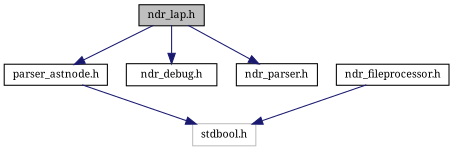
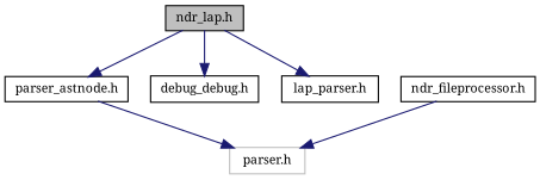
  digraph {
    fontname="Noto Serif"
    node [color=black fillcolor=white fontname="Noto Serif" fontsize=10 shape=record style=filled]
    edge [color=midnightblue fontname="Noto Serif" fontsize=10 labelfontname=Helvetica labelfontsize=10 style=solid]
    n1 [fillcolor=grey75 fontcolor=black height=0.2 label="ndr_lap.h" width=0.4]
    n2 [height=0.2 label="parser_astnode.h" width=0.4]
-   n3 [height=0.2 label="ndr_debug.h" width=0.4]
-   n4 [height=0.2 label="ndr_parser.h" width=0.4]
-   n5 [color=grey75 height=0.2 label="stdbool.h" width=0.4]
+   n3 [height=0.2 label="debug_debug.h" width=0.4]
+   n4 [height=0.2 label="lap_parser.h" width=0.4]
+   n5 [color=grey75 height=0.2 label="parser.h" width=0.4]
    n6 [height=0.2 label="ndr_fileprocessor.h" width=0.4]
    n1 -> n2
    n1 -> n3
    n1 -> n4
    n2 -> n5
    n6 -> n5
  }
